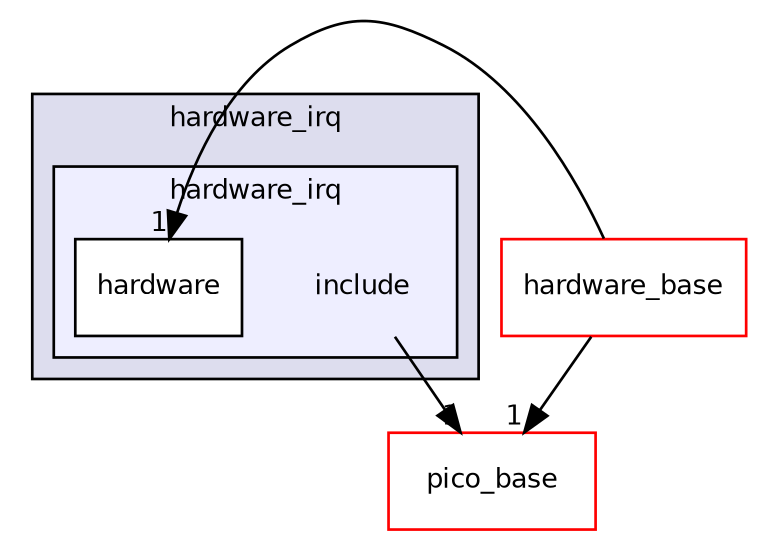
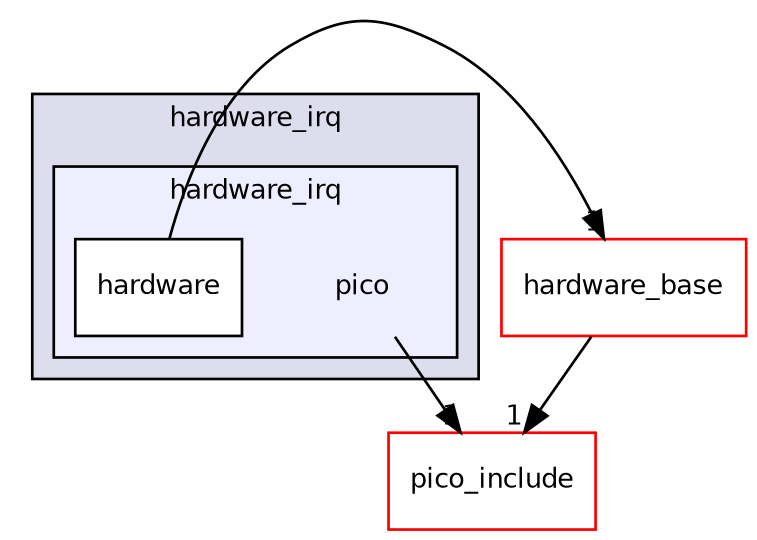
  digraph {
    compound=true
    node [fontname=Helvetica fontsize=10 shape=box color=red fillcolor=white style=filled]
    edge [headlabel=1 labeldistance=1.5 labelfontname=Helvetica labelfontsize=10]
-   n1 [label=include shape=plaintext color="" fillcolor="" style=""]
+   n1 [label=pico shape=plaintext color="" fillcolor="" style=""]
    n2 [color=black label=hardware]
-   n3 [label=pico_base]
+   n3 [label=pico_include]
    n4 [label=hardware_base]
    subgraph cluster_1 {
      bgcolor="#ddddee"
      fontname=Helvetica
      fontsize=10
      label=hardware_irq
      pencolor=black
      subgraph cluster_2 {
        bgcolor="#eeeeff"
        fontname=Helvetica
        fontsize=10
        label=hardware_irq
        pencolor=black
        n1
        n2
      }
    }
    n1 -> n3
-   n4 -> n2
+   n2 -> n4
    n4 -> n3
  }
